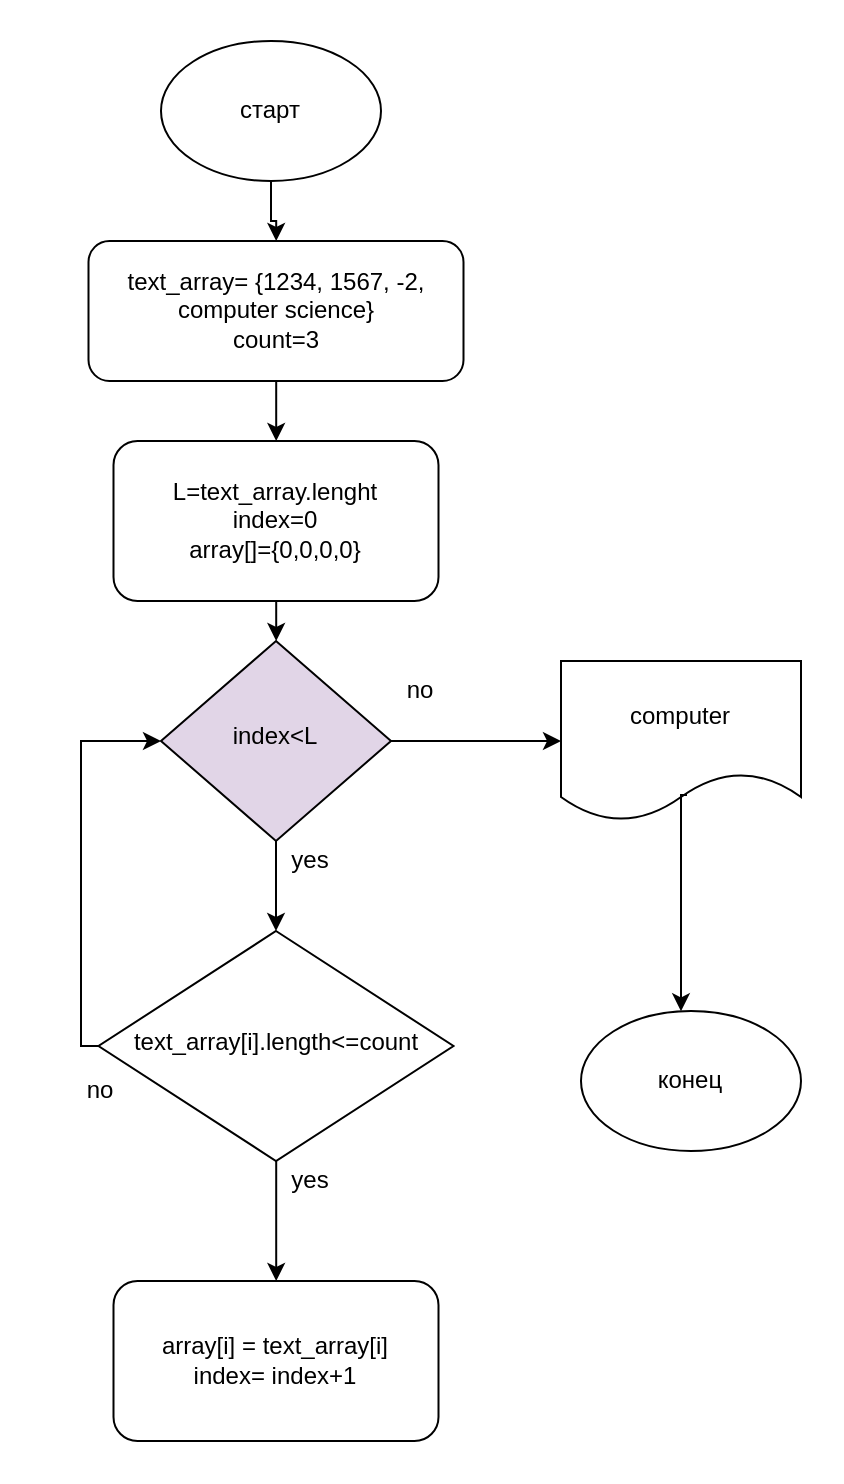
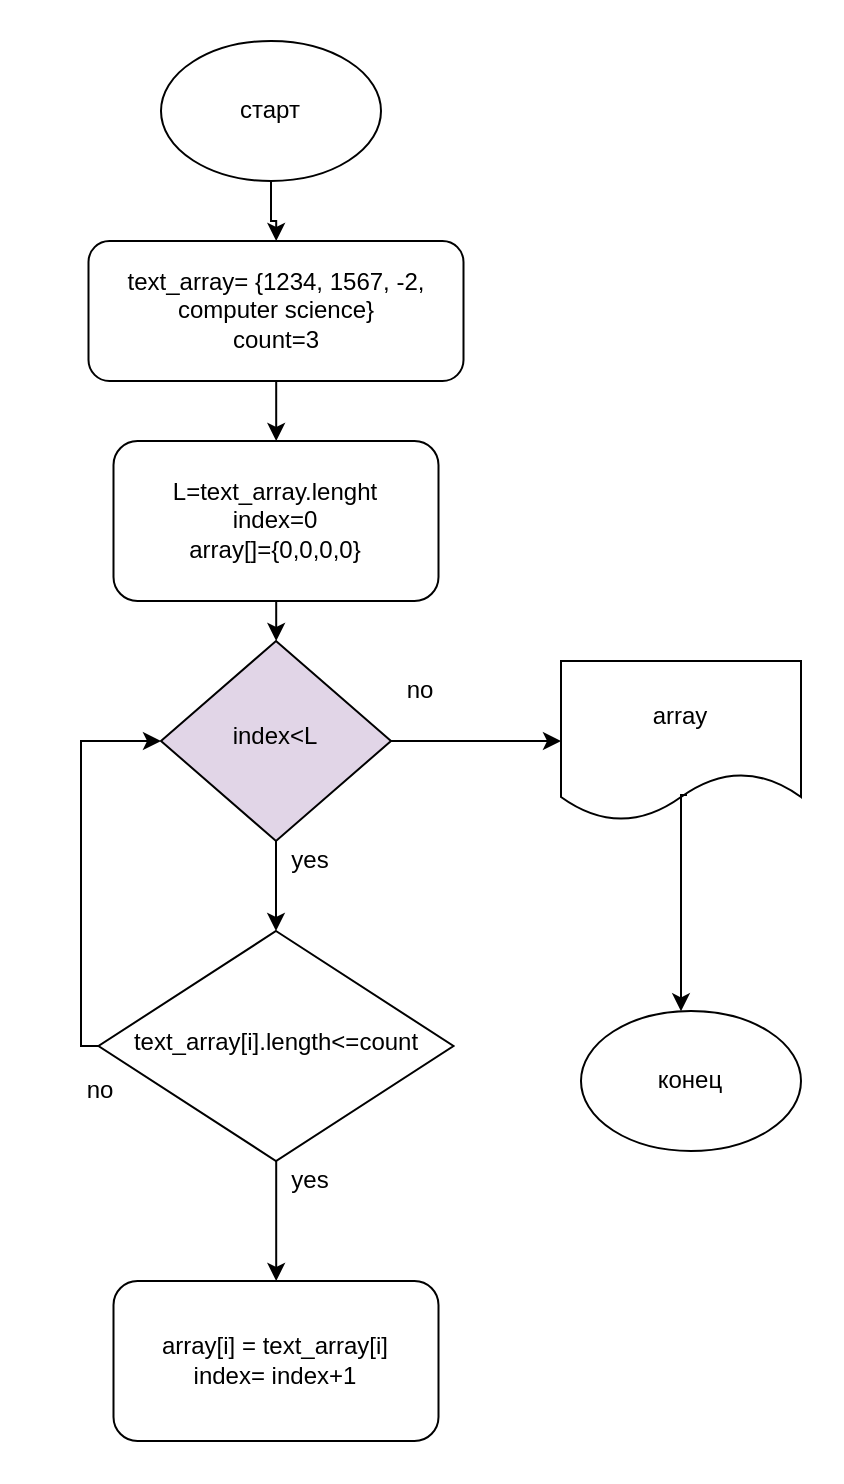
  <mxCell id="0" />
  <mxCell id="1" parent="0" />
  <mxCell id="2" value="" style="edgeStyle=orthogonalEdgeStyle;rounded=0;orthogonalLoop=1;jettySize=auto;html=1;" parent="1" source="4" target="11" edge="1"><mxGeometry relative="1" as="geometry" /></mxCell>
  <mxCell id="3" style="edgeStyle=orthogonalEdgeStyle;rounded=0;orthogonalLoop=1;jettySize=auto;html=1;entryX=0.5;entryY=0;entryDx=0;entryDy=0;" parent="1" source="4" target="17" edge="1"><mxGeometry relative="1" as="geometry" /></mxCell>
  <mxCell id="4" value="index&amp;lt;L" style="rhombus;whiteSpace=wrap;html=1;shadow=0;fontFamily=Helvetica;fontSize=12;align=center;strokeWidth=1;spacing=6;spacingTop=-4;fillColor=#e1d5e7;" parent="1" vertex="1"><mxGeometry x="80" y="320" width="115" height="100" as="geometry" /></mxCell>
  <mxCell id="5" value="" style="edgeStyle=orthogonalEdgeStyle;rounded=0;orthogonalLoop=1;jettySize=auto;html=1;startArrow=none;" parent="1" source="22" target="4" edge="1"><mxGeometry relative="1" as="geometry" /></mxCell>
  <mxCell id="6" value="" style="edgeStyle=orthogonalEdgeStyle;rounded=0;orthogonalLoop=1;jettySize=auto;html=1;" edge="1" parent="1" source="7" target="22"><mxGeometry relative="1" as="geometry" /></mxCell>
  <mxCell id="7" value="text_array= {1234, 1567, -2, computer science}&lt;br&gt;count=3" style="whiteSpace=wrap;html=1;rounded=1;glass=0;strokeWidth=1;shadow=0;fontFamily=Helvetica;fontSize=12;fontColor=default;align=center;strokeColor=default;fillColor=default;" parent="1" vertex="1"><mxGeometry x="43.75" y="120" width="187.5" height="70" as="geometry" /></mxCell>
  <mxCell id="8" value="" style="edgeStyle=orthogonalEdgeStyle;rounded=0;orthogonalLoop=1;jettySize=auto;html=1;" parent="1" source="9" target="7" edge="1"><mxGeometry relative="1" as="geometry" /></mxCell>
  <mxCell id="9" value="старт" style="ellipse;whiteSpace=wrap;html=1;" parent="1" vertex="1"><mxGeometry x="80" width="110" height="70" as="geometry" y="20" /></mxCell>
  <mxCell id="10" value="конец" style="ellipse;whiteSpace=wrap;html=1;" parent="1" vertex="1"><mxGeometry x="290" y="505" width="110" height="70" as="geometry" /></mxCell>
- <mxCell id="11" value="computer" style="shape=document;whiteSpace=wrap;html=1;boundedLbl=1;" parent="1" vertex="1"><mxGeometry x="280" y="330" width="120" height="80" as="geometry" /></mxCell>
+ <mxCell id="11" value="array" style="shape=document;whiteSpace=wrap;html=1;boundedLbl=1;" parent="1" vertex="1"><mxGeometry x="280" y="330" width="120" height="80" as="geometry" /></mxCell>
  <mxCell id="12" value="yes" style="text;html=1;strokeColor=none;fillColor=none;align=center;verticalAlign=middle;whiteSpace=wrap;rounded=0;" parent="1" vertex="1"><mxGeometry x="125" y="415" width="60" height="30" as="geometry" /></mxCell>
  <mxCell id="13" style="edgeStyle=orthogonalEdgeStyle;rounded=0;orthogonalLoop=1;jettySize=auto;html=1;exitX=0.5;exitY=1;exitDx=0;exitDy=0;" parent="1" source="12" target="12" edge="1"><mxGeometry relative="1" as="geometry" /></mxCell>
  <mxCell id="14" value="" style="edgeStyle=orthogonalEdgeStyle;rounded=0;orthogonalLoop=1;jettySize=auto;html=1;exitX=0.525;exitY=0.838;exitDx=0;exitDy=0;exitPerimeter=0;" parent="1" source="11" target="10" edge="1"><mxGeometry relative="1" as="geometry"><mxPoint x="410" y="430" as="sourcePoint" /><Array as="points"><mxPoint x="340" y="397" /></Array></mxGeometry></mxCell>
  <mxCell id="15" value="no" style="text;html=1;strokeColor=none;fillColor=none;align=center;verticalAlign=middle;whiteSpace=wrap;rounded=0;" parent="1" vertex="1"><mxGeometry x="180" y="330" width="60" height="30" as="geometry" /></mxCell>
  <mxCell id="16" value="" style="edgeStyle=orthogonalEdgeStyle;rounded=0;orthogonalLoop=1;jettySize=auto;html=1;" parent="1" source="17" target="18" edge="1"><mxGeometry relative="1" as="geometry"><Array as="points"><mxPoint x="138" y="590" /><mxPoint x="138" y="590" /></Array></mxGeometry></mxCell>
  <mxCell id="17" value="text_array[i].length&amp;lt;=count" style="rhombus;whiteSpace=wrap;html=1;shadow=0;fontFamily=Helvetica;fontSize=12;align=center;strokeWidth=1;spacing=6;spacingTop=-4;" parent="1" vertex="1"><mxGeometry x="48.75" y="465" width="177.5" height="115" as="geometry" /></mxCell>
  <mxCell id="18" value="array[i] = text_array[i]&lt;br&gt;index= index+1" style="rounded=1;whiteSpace=wrap;html=1;fontSize=12;glass=0;strokeWidth=1;shadow=0;" parent="1" vertex="1"><mxGeometry x="56.25" y="640" width="162.5" height="80" as="geometry" /></mxCell>
  <mxCell id="19" value="no" style="text;html=1;strokeColor=none;fillColor=none;align=center;verticalAlign=middle;whiteSpace=wrap;rounded=0;" parent="1" vertex="1"><mxGeometry x="20" y="530" width="60" height="30" as="geometry" /></mxCell>
  <mxCell id="20" value="yes" style="text;html=1;strokeColor=none;fillColor=none;align=center;verticalAlign=middle;whiteSpace=wrap;rounded=0;" parent="1" vertex="1"><mxGeometry x="125" y="575" width="60" height="30" as="geometry" /></mxCell>
  <mxCell id="21" style="edgeStyle=orthogonalEdgeStyle;rounded=0;orthogonalLoop=1;jettySize=auto;html=1;entryX=0;entryY=0.5;entryDx=0;entryDy=0;" parent="1" source="17" target="4" edge="1"><mxGeometry relative="1" as="geometry"><Array as="points"><mxPoint x="40" y="523" /><mxPoint x="40" y="370" /></Array><mxPoint x="410" y="620" as="sourcePoint" /><mxPoint x="60" y="390" as="targetPoint" /></mxGeometry></mxCell>
  <mxCell id="22" value="L=text_array.lenght&lt;br style=&quot;border-color: var(--border-color);&quot;&gt;index=0&lt;br style=&quot;border-color: var(--border-color);&quot;&gt;array[]={0,0,0,0}" style="rounded=1;whiteSpace=wrap;html=1;fontSize=12;glass=0;strokeWidth=1;shadow=0;" vertex="1" parent="1"><mxGeometry x="56.25" y="220" width="162.5" height="80" as="geometry" /></mxCell>
